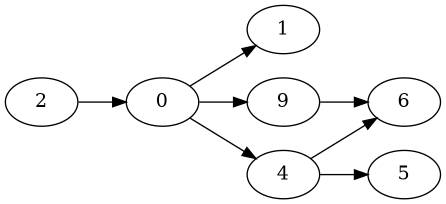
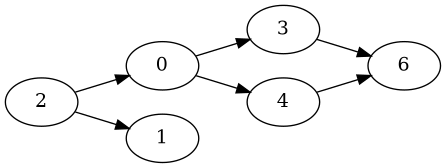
  digraph {
    rankdir=LR
    node [Weight=10]
    edge [Weight=15]
    0 [Weight=5]
    1
-   3 [label=9]
+   3
    4
    2
    6 [Weight=7]
-   5 [Weight=7]
-   0 -> 1
+   2 -> 1
    0 -> 3
    0 -> 4
    3 -> 6 [Weight=8]
    4 -> 6 [Weight=8]
-   4 -> 5 [Weight=8]
    2 -> 0
  }
